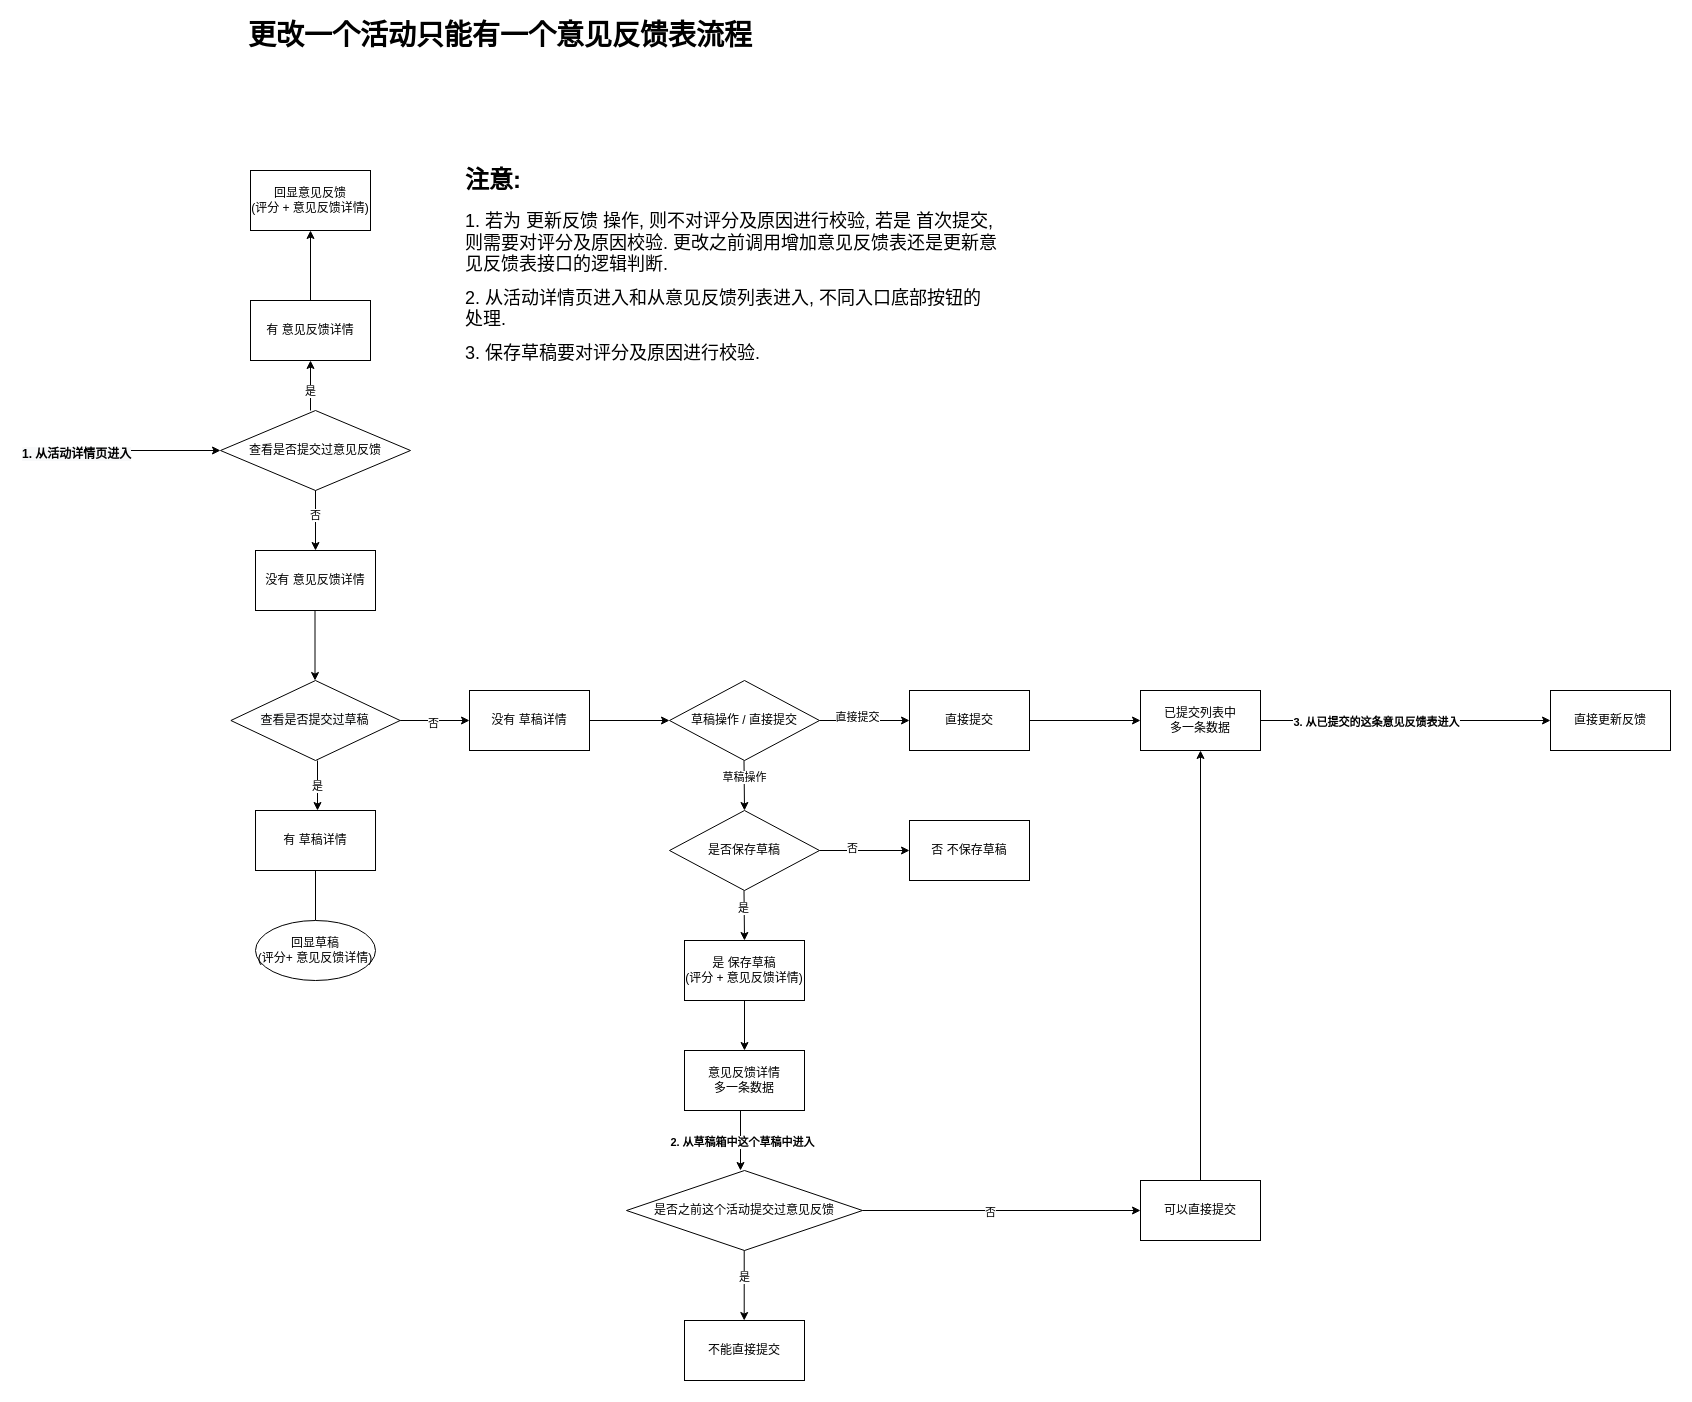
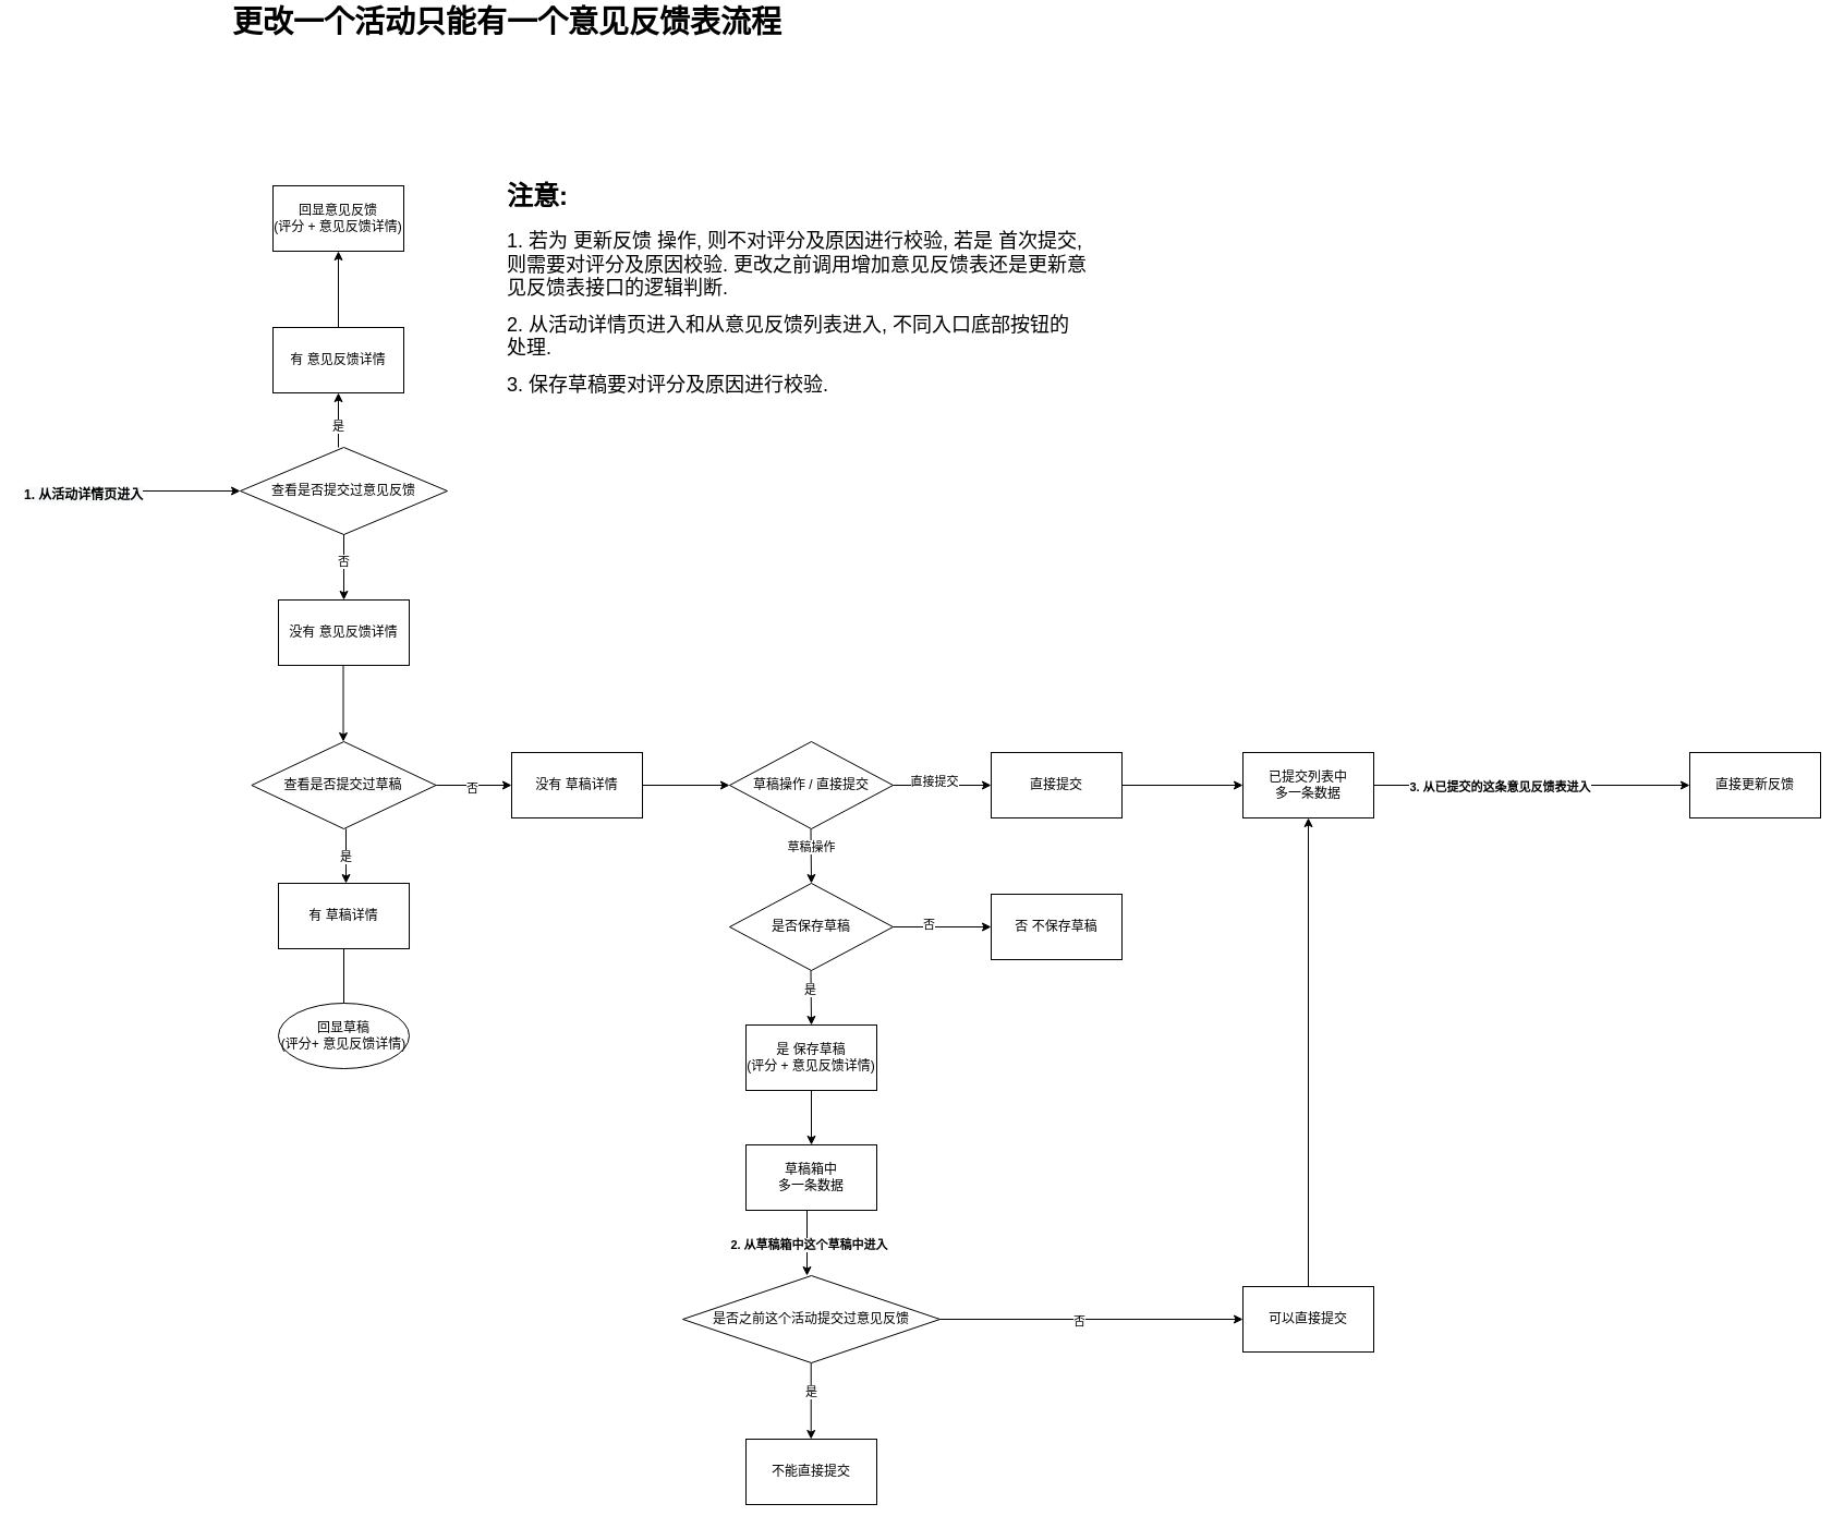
  <mxCell id="0" />
  <mxCell id="1" parent="0" />
  <mxCell id="2" value="查看是否提交过意见反馈" style="rhombus;whiteSpace=wrap;html=1;" parent="1" vertex="1"><mxGeometry x="220" y="410" width="190" height="80" as="geometry" /></mxCell>
  <mxCell id="3" value="" style="endArrow=classic;html=1;rounded=0;entryX=0;entryY=0.5;entryDx=0;entryDy=0;exitX=1;exitY=0.5;exitDx=0;exitDy=0;" parent="1" target="2" edge="1"><mxGeometry width="50" height="50" relative="1" as="geometry"><mxPoint x="110" y="450" as="sourcePoint" /><mxPoint x="-80" y="250" as="targetPoint" /></mxGeometry></mxCell>
  <mxCell id="4" value="有 意见反馈详情" style="rounded=0;whiteSpace=wrap;html=1;" parent="1" vertex="1"><mxGeometry x="250" y="300" width="120" height="60" as="geometry" /></mxCell>
  <mxCell id="5" value="" style="endArrow=classic;html=1;rounded=0;entryX=0.5;entryY=1;entryDx=0;entryDy=0;" parent="1" target="4" edge="1"><mxGeometry width="50" height="50" relative="1" as="geometry"><mxPoint x="310" y="410" as="sourcePoint" /><mxPoint x="360" y="360" as="targetPoint" /></mxGeometry></mxCell>
  <mxCell id="6" value="是" style="edgeLabel;html=1;align=center;verticalAlign=middle;resizable=0;points=[];" parent="5" vertex="1" connectable="0"><mxGeometry x="-0.2" y="1" relative="1" as="geometry"><mxPoint as="offset" /></mxGeometry></mxCell>
  <mxCell id="7" value="回显意见反馈&lt;br&gt;(评分 + 意见反馈详情)" style="rounded=0;whiteSpace=wrap;html=1;" parent="1" vertex="1"><mxGeometry x="250" y="170" width="120" height="60" as="geometry" /></mxCell>
  <mxCell id="8" value="" style="endArrow=classic;html=1;rounded=0;exitX=0.5;exitY=0;exitDx=0;exitDy=0;" parent="1" source="4" edge="1"><mxGeometry width="50" height="50" relative="1" as="geometry"><mxPoint x="300" y="300" as="sourcePoint" /><mxPoint x="310" y="230" as="targetPoint" /></mxGeometry></mxCell>
  <mxCell id="9" value="没有 意见反馈详情" style="rounded=0;whiteSpace=wrap;html=1;" parent="1" vertex="1"><mxGeometry x="255" y="550" width="120" height="60" as="geometry" /></mxCell>
  <mxCell id="10" value="" style="endArrow=classic;html=1;rounded=0;exitX=0.5;exitY=1;exitDx=0;exitDy=0;" parent="1" source="2" edge="1"><mxGeometry width="50" height="50" relative="1" as="geometry"><mxPoint x="309" y="490" as="sourcePoint" /><mxPoint x="315" y="550" as="targetPoint" /></mxGeometry></mxCell>
  <mxCell id="11" value="否" style="edgeLabel;html=1;align=center;verticalAlign=middle;resizable=0;points=[];" parent="10" vertex="1" connectable="0"><mxGeometry x="-0.2" y="-1" relative="1" as="geometry"><mxPoint as="offset" /></mxGeometry></mxCell>
  <mxCell id="12" value="" style="endArrow=classic;html=1;rounded=0;" parent="1" edge="1"><mxGeometry width="50" height="50" relative="1" as="geometry"><mxPoint x="314.5" y="610" as="sourcePoint" /><mxPoint x="314.5" y="680" as="targetPoint" /></mxGeometry></mxCell>
  <mxCell id="13" value="&lt;meta charset=&quot;utf-8&quot;&gt;&lt;span style=&quot;color: rgb(0, 0, 0); font-family: Helvetica; font-size: 12px; font-style: normal; font-variant-ligatures: normal; font-variant-caps: normal; font-weight: 400; letter-spacing: normal; orphans: 2; text-align: center; text-indent: 0px; text-transform: none; widows: 2; word-spacing: 0px; -webkit-text-stroke-width: 0px; background-color: rgb(248, 249, 250); text-decoration-thickness: initial; text-decoration-style: initial; text-decoration-color: initial; float: none; display: inline !important;&quot;&gt;查看是否提交过草稿&lt;/span&gt;" style="rhombus;whiteSpace=wrap;html=1;" parent="1" vertex="1"><mxGeometry x="230.38" y="680" width="169.25" height="80" as="geometry" /></mxCell>
  <mxCell id="14" value="没有 草稿详情" style="rounded=0;whiteSpace=wrap;html=1;" parent="1" vertex="1"><mxGeometry x="469" y="690" width="120" height="60" as="geometry" /></mxCell>
  <mxCell id="15" value="有 草稿详情" style="rounded=0;whiteSpace=wrap;html=1;" parent="1" vertex="1"><mxGeometry x="255.01" y="810" width="120" height="60" as="geometry" /></mxCell>
  <mxCell id="16" value="" style="endArrow=classic;html=1;rounded=0;" parent="1" edge="1"><mxGeometry width="50" height="50" relative="1" as="geometry"><mxPoint x="317" y="760" as="sourcePoint" /><mxPoint x="317" y="810" as="targetPoint" /></mxGeometry></mxCell>
  <mxCell id="17" value="是" style="edgeLabel;html=1;align=center;verticalAlign=middle;resizable=0;points=[];" parent="16" vertex="1" connectable="0"><mxGeometry x="-0.003" y="-1" relative="1" as="geometry"><mxPoint as="offset" /></mxGeometry></mxCell>
  <mxCell id="18" value="" style="endArrow=classic;html=1;rounded=0;" parent="1" edge="1"><mxGeometry width="50" height="50" relative="1" as="geometry"><mxPoint x="399.63" y="720" as="sourcePoint" /><mxPoint x="469" y="720" as="targetPoint" /></mxGeometry></mxCell>
  <mxCell id="19" value="否" style="edgeLabel;html=1;align=center;verticalAlign=middle;resizable=0;points=[];" parent="18" vertex="1" connectable="0"><mxGeometry x="-0.048" y="-2" relative="1" as="geometry"><mxPoint as="offset" /></mxGeometry></mxCell>
  <mxCell id="20" value="" style="endArrow=none;html=1;rounded=0;exitX=0.5;exitY=1;exitDx=0;exitDy=0;" parent="1" source="15" target="21" edge="1"><mxGeometry width="50" height="50" relative="1" as="geometry"><mxPoint x="330" y="900" as="sourcePoint" /><mxPoint x="424" y="900" as="targetPoint" /></mxGeometry></mxCell>
  <mxCell id="21" value="回显草稿&lt;br&gt;(评分+ 意见反馈详情)" style="ellipse;whiteSpace=wrap;html=1;" parent="1" vertex="1"><mxGeometry x="255.01" y="920" width="120" height="60" as="geometry" /></mxCell>
  <mxCell id="22" value="" style="endArrow=classic;html=1;rounded=0;" parent="1" edge="1"><mxGeometry width="50" height="50" relative="1" as="geometry"><mxPoint x="589" y="720" as="sourcePoint" /><mxPoint x="669" y="720" as="targetPoint" /></mxGeometry></mxCell>
  <mxCell id="23" value="草稿操作 / 直接提交" style="rhombus;whiteSpace=wrap;html=1;" parent="1" vertex="1"><mxGeometry x="669" y="680" width="150" height="80" as="geometry" /></mxCell>
  <mxCell id="24" value="" style="endArrow=classic;html=1;rounded=0;" parent="1" edge="1"><mxGeometry width="50" height="50" relative="1" as="geometry"><mxPoint x="819" y="720" as="sourcePoint" /><mxPoint x="909" y="720" as="targetPoint" /></mxGeometry></mxCell>
  <mxCell id="25" value="直接提交" style="edgeLabel;html=1;align=center;verticalAlign=middle;resizable=0;points=[];" parent="24" vertex="1" connectable="0"><mxGeometry x="-0.186" y="4" relative="1" as="geometry"><mxPoint as="offset" /></mxGeometry></mxCell>
  <mxCell id="26" value="直接提交" style="rounded=0;whiteSpace=wrap;html=1;" parent="1" vertex="1"><mxGeometry x="909" y="690" width="120" height="60" as="geometry" /></mxCell>
  <mxCell id="27" value="" style="endArrow=classic;html=1;rounded=0;" parent="1" edge="1"><mxGeometry width="50" height="50" relative="1" as="geometry"><mxPoint x="743.5" y="760" as="sourcePoint" /><mxPoint x="744" y="810" as="targetPoint" /></mxGeometry></mxCell>
  <mxCell id="28" value="草稿操作" style="edgeLabel;html=1;align=center;verticalAlign=middle;resizable=0;points=[];" parent="27" vertex="1" connectable="0"><mxGeometry x="-0.322" relative="1" as="geometry"><mxPoint as="offset" /></mxGeometry></mxCell>
  <mxCell id="29" value="是否保存草稿" style="rhombus;whiteSpace=wrap;html=1;" parent="1" vertex="1"><mxGeometry x="669" y="810" width="150" height="80" as="geometry" /></mxCell>
  <mxCell id="30" value="" style="endArrow=classic;html=1;rounded=0;" parent="1" edge="1"><mxGeometry width="50" height="50" relative="1" as="geometry"><mxPoint x="819" y="850" as="sourcePoint" /><mxPoint x="909" y="850" as="targetPoint" /></mxGeometry></mxCell>
  <mxCell id="31" value="否" style="edgeLabel;html=1;align=center;verticalAlign=middle;resizable=0;points=[];" parent="30" vertex="1" connectable="0"><mxGeometry x="-0.28" y="3" relative="1" as="geometry"><mxPoint as="offset" /></mxGeometry></mxCell>
  <mxCell id="32" value="是 保存草稿&lt;br&gt;(评分 + 意见反馈详情)" style="rounded=0;whiteSpace=wrap;html=1;" parent="1" vertex="1"><mxGeometry x="684" y="940" width="120" height="60" as="geometry" /></mxCell>
  <mxCell id="33" value="否 不保存草稿" style="rounded=0;whiteSpace=wrap;html=1;" parent="1" vertex="1"><mxGeometry x="909" y="820" width="120" height="60" as="geometry" /></mxCell>
  <mxCell id="34" value="" style="endArrow=classic;html=1;rounded=0;" parent="1" edge="1"><mxGeometry width="50" height="50" relative="1" as="geometry"><mxPoint x="743.5" y="890" as="sourcePoint" /><mxPoint x="744" y="940" as="targetPoint" /></mxGeometry></mxCell>
  <mxCell id="35" value="是" style="edgeLabel;html=1;align=center;verticalAlign=middle;resizable=0;points=[];" parent="34" vertex="1" connectable="0"><mxGeometry x="-0.301" y="-1" relative="1" as="geometry"><mxPoint as="offset" /></mxGeometry></mxCell>
  <mxCell id="36" value="已提交列表中&lt;br&gt;多一条数据" style="rounded=0;whiteSpace=wrap;html=1;" parent="1" vertex="1"><mxGeometry x="1140" y="690" width="120" height="60" as="geometry" /></mxCell>
- <mxCell id="37" value="意见反馈详情&lt;br&gt;多一条数据" style="rounded=0;whiteSpace=wrap;html=1;" parent="1" vertex="1"><mxGeometry x="684" y="1050" width="120" height="60" as="geometry" /></mxCell>
+ <mxCell id="37" value="草稿箱中&lt;br&gt;多一条数据" style="rounded=0;whiteSpace=wrap;html=1;" parent="1" vertex="1"><mxGeometry x="684" y="1050" width="120" height="60" as="geometry" /></mxCell>
  <mxCell id="38" value="" style="endArrow=classic;html=1;rounded=0;entryX=0;entryY=0.5;entryDx=0;entryDy=0;" parent="1" target="36" edge="1"><mxGeometry width="50" height="50" relative="1" as="geometry"><mxPoint x="1029" y="720" as="sourcePoint" /><mxPoint x="1120" y="720" as="targetPoint" /></mxGeometry></mxCell>
  <mxCell id="39" value="" style="endArrow=classic;html=1;rounded=0;entryX=0.5;entryY=0;entryDx=0;entryDy=0;exitX=0.5;exitY=1;exitDx=0;exitDy=0;" parent="1" source="32" target="37" edge="1"><mxGeometry width="50" height="50" relative="1" as="geometry"><mxPoint x="740" y="1000" as="sourcePoint" /><mxPoint x="790" y="950" as="targetPoint" /></mxGeometry></mxCell>
  <mxCell id="40" value="" style="endArrow=classic;html=1;rounded=0;" parent="1" edge="1"><mxGeometry width="50" height="50" relative="1" as="geometry"><mxPoint x="740" y="1110" as="sourcePoint" /><mxPoint x="740" y="1170" as="targetPoint" /></mxGeometry></mxCell>
  <mxCell id="41" value="&lt;b&gt;2. 从草稿箱中这个草稿中进入&lt;/b&gt;" style="edgeLabel;html=1;align=center;verticalAlign=middle;resizable=0;points=[];" parent="40" vertex="1" connectable="0"><mxGeometry x="0.028" y="1" relative="1" as="geometry"><mxPoint as="offset" /></mxGeometry></mxCell>
  <mxCell id="42" value="是否之前这个活动提交过意见反馈" style="rhombus;whiteSpace=wrap;html=1;" parent="1" vertex="1"><mxGeometry x="626" y="1170" width="236" height="80" as="geometry" /></mxCell>
  <mxCell id="43" value="" style="endArrow=classic;html=1;rounded=0;" parent="1" edge="1"><mxGeometry width="50" height="50" relative="1" as="geometry"><mxPoint x="743.71" y="1250" as="sourcePoint" /><mxPoint x="743.71" y="1320" as="targetPoint" /></mxGeometry></mxCell>
  <mxCell id="44" value="是" style="edgeLabel;html=1;align=center;verticalAlign=middle;resizable=0;points=[];" parent="43" vertex="1" connectable="0"><mxGeometry x="-0.257" relative="1" as="geometry"><mxPoint as="offset" /></mxGeometry></mxCell>
  <mxCell id="45" value="不能直接提交" style="rounded=0;whiteSpace=wrap;html=1;" parent="1" vertex="1"><mxGeometry x="684" y="1320" width="120" height="60" as="geometry" /></mxCell>
  <mxCell id="46" value="" style="endArrow=classic;html=1;rounded=0;entryX=0;entryY=0.5;entryDx=0;entryDy=0;" parent="1" target="48" edge="1"><mxGeometry width="50" height="50" relative="1" as="geometry"><mxPoint x="862" y="1210" as="sourcePoint" /><mxPoint x="940" y="1210" as="targetPoint" /></mxGeometry></mxCell>
  <mxCell id="47" value="否" style="edgeLabel;html=1;align=center;verticalAlign=middle;resizable=0;points=[];" parent="46" vertex="1" connectable="0"><mxGeometry x="-0.085" y="-1" relative="1" as="geometry"><mxPoint as="offset" /></mxGeometry></mxCell>
  <mxCell id="48" value="可以直接提交" style="rounded=0;whiteSpace=wrap;html=1;" parent="1" vertex="1"><mxGeometry x="1140" y="1180" width="120" height="60" as="geometry" /></mxCell>
  <mxCell id="49" value="" style="endArrow=classic;html=1;rounded=0;entryX=0.5;entryY=1;entryDx=0;entryDy=0;" parent="1" target="36" edge="1"><mxGeometry width="50" height="50" relative="1" as="geometry"><mxPoint x="1200" y="1180" as="sourcePoint" /><mxPoint x="1250" y="1130" as="targetPoint" /></mxGeometry></mxCell>
  <mxCell id="50" value="直接更新反馈" style="rounded=0;whiteSpace=wrap;html=1;" parent="1" vertex="1"><mxGeometry x="1550" y="690" width="120" height="60" as="geometry" /></mxCell>
  <mxCell id="51" value="" style="endArrow=classic;html=1;rounded=0;entryX=0;entryY=0.5;entryDx=0;entryDy=0;" parent="1" target="50" edge="1"><mxGeometry width="50" height="50" relative="1" as="geometry"><mxPoint x="1260" y="720" as="sourcePoint" /><mxPoint x="1310" y="670" as="targetPoint" /></mxGeometry></mxCell>
  <mxCell id="52" value="&lt;b&gt;3. 从已提交的这条意见反馈表进入&lt;/b&gt;" style="edgeLabel;html=1;align=center;verticalAlign=middle;resizable=0;points=[];" parent="51" vertex="1" connectable="0"><mxGeometry x="-0.208" y="-1" relative="1" as="geometry"><mxPoint as="offset" /></mxGeometry></mxCell>
  <mxCell id="53" value="&lt;b style=&quot;color: rgb(0, 0, 0); font-family: Helvetica; font-size: 12px; font-style: normal; font-variant-ligatures: normal; font-variant-caps: normal; letter-spacing: normal; orphans: 2; text-align: center; text-indent: 0px; text-transform: none; widows: 2; word-spacing: 0px; -webkit-text-stroke-width: 0px; background-color: rgb(248, 249, 250); text-decoration-thickness: initial; text-decoration-style: initial; text-decoration-color: initial;&quot;&gt;1. 从活动详情页进入&lt;/b&gt;" style="text;whiteSpace=wrap;html=1;" parent="1" vertex="1"><mxGeometry x="20" y="440" width="130" height="40" as="geometry" /></mxCell>
  <mxCell id="54" value="&lt;h1&gt;注意:&lt;/h1&gt;&lt;p&gt;&lt;span style=&quot;font-size: 18px; background-color: initial;&quot;&gt;1. 若为 更新反馈 操作, 则不对评分及原因进行校验, 若是 首次提交, 则需要对评分及原因校验.&amp;nbsp;&lt;/span&gt;&lt;span style=&quot;background-color: initial; font-size: 18px;&quot;&gt;更改之前调用增加意见反馈表还是更新意见反馈表接口的逻辑判断.&lt;/span&gt;&lt;/p&gt;&lt;p&gt;&lt;span style=&quot;background-color: initial; font-size: 18px;&quot;&gt;2. 从活动详情页进入和从意见反馈列表进入, 不同入口底部按钮的处理.&lt;/span&gt;&lt;/p&gt;&lt;p&gt;&lt;span style=&quot;background-color: initial; font-size: 18px;&quot;&gt;3. 保存草稿要对评分及原因进行校验.&lt;/span&gt;&lt;/p&gt;" style="text;html=1;strokeColor=none;fillColor=none;spacing=5;spacingTop=-20;whiteSpace=wrap;overflow=hidden;rounded=0;" parent="1" vertex="1"><mxGeometry x="460" y="160" width="540" height="240" as="geometry" /></mxCell>
- <mxCell id="55" value="&lt;font style=&quot;font-size: 28px;&quot;&gt;&lt;b&gt;更改一个活动只能有一个意见反馈表流程&lt;/b&gt;&lt;/font&gt;" style="text;html=1;strokeColor=none;fillColor=none;align=center;verticalAlign=middle;whiteSpace=wrap;rounded=0;fontSize=18;" parent="1" vertex="1"><mxGeometry x="210" y="20" width="580" height="30" as="geometry" /></mxCell>
+ <mxCell id="55" value="&lt;font style=&quot;font-size: 28px;&quot;&gt;&lt;b&gt;更改一个活动只能有一个意见反馈表流程&lt;/b&gt;&lt;/font&gt;" style="text;html=1;strokeColor=none;fillColor=none;align=center;verticalAlign=middle;whiteSpace=wrap;rounded=0;fontSize=18;" parent="1" vertex="1"><mxGeometry x="175" y="5" width="580" height="30" as="geometry" /></mxCell>
